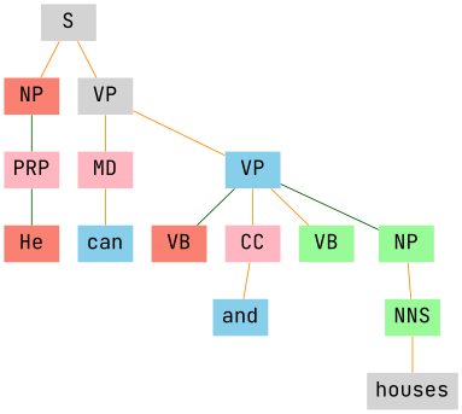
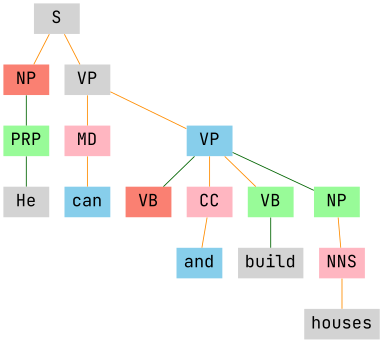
  graph {
    fontname="JetBrains Mono"
    splines=false
    node [color=darkorange fillcolor=lightgrey fontname="JetBrains Mono" fontsize=20 shape=plaintext style=filled]
    edge [color=darkorange fontname="JetBrains Mono"]
    n1 [label=S]
    n2 [color=brown fillcolor=salmon label=NP]
    n3 [color=purple label=VP]
-   n4 [color=purple fillcolor=lightpink label=PRP]
+   n4 [color=purple fillcolor=palegreen label=PRP]
    n5 [fillcolor=lightpink label=MD]
    n6 [color=red fillcolor=skyblue label=VP]
-   n7 [color=brown fillcolor=salmon label=He]
+   n7 [color=brown label=He]
    n8 [color=purple fillcolor=skyblue label=can]
    n9 [fillcolor=salmon label=VB]
    n10 [color=purple fillcolor=lightpink label=CC]
    n11 [fillcolor=palegreen label=VB]
    n12 [color=brown fillcolor=palegreen label=NP]
    n13 [fillcolor=skyblue label=and]
-   n15 [color=brown fillcolor=palegreen label=NNS]
+   n14 [color=brown label=build]
+   n15 [color=brown fillcolor=lightpink label=NNS]
    n16 [color=red label=houses]
    n1 -- n2
    n1 -- n3
    n2 -- n4 [color=darkgreen]
    n3 -- n5
    n3 -- n6
    n4 -- n7 [color=darkgreen]
    n5 -- n8
    n6 -- n9 [color=darkgreen]
    n6 -- n10
    n6 -- n11
    n6 -- n12 [color=darkgreen]
    n10 -- n13
+   n11 -- n14 [color=darkgreen]
    n12 -- n15
    n15 -- n16
  }
